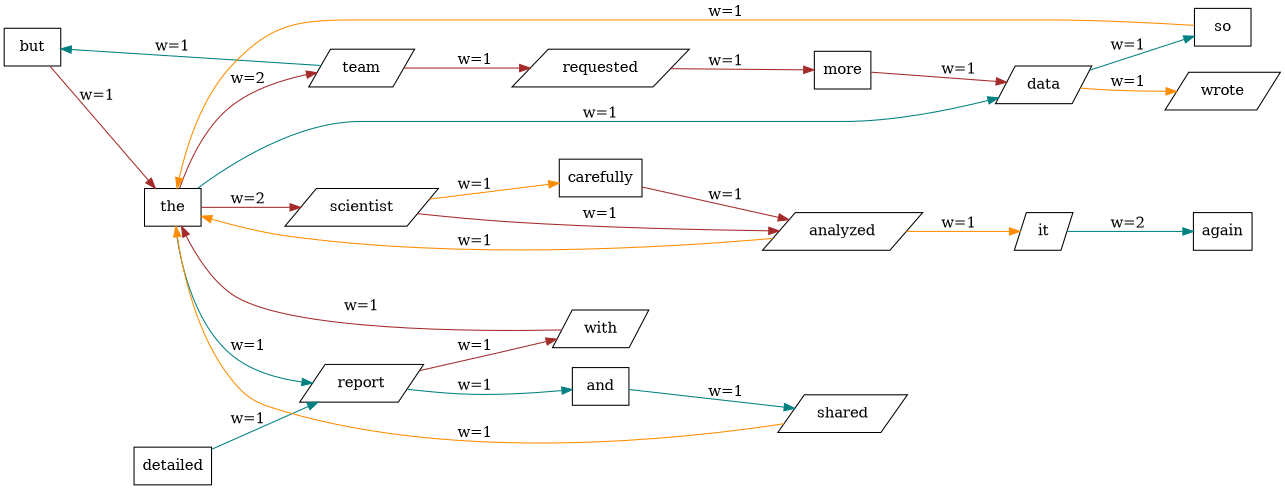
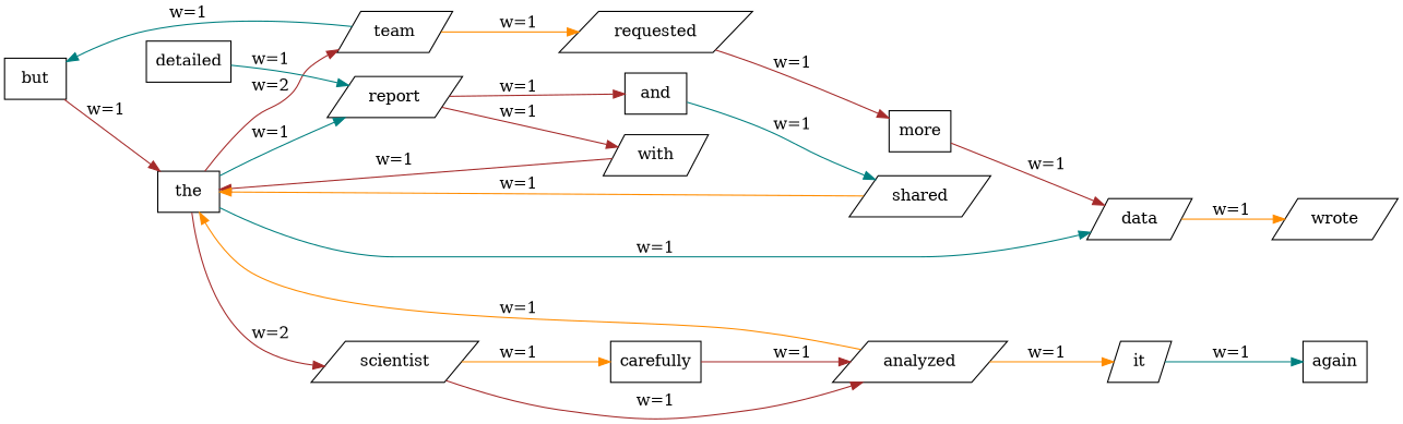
  digraph {
    rankdir=LR
    node [shape=parallelogram]
    edge [color=brown]
    but [shape=box]
    the [shape=box]
    data
    scientist
    team
    report
    wrote
-   so [shape=box]
    carefully [shape=box]
    analyzed
    requested
    with
    and [shape=box]
    detailed [shape=box]
    shared
    it
    again [shape=box]
    more [shape=box]
    but -> the [label="w=1"]
    the -> data [color=teal label="w=1"]
    the -> scientist [label="w=2"]
    the -> team [label="w=2"]
    the -> report [color=teal label="w=1"]
    data -> wrote [color=darkorange label="w=1"]
-   data -> so [color=teal label="w=1"]
    scientist -> carefully [color=darkorange label="w=1"]
    scientist -> analyzed [label="w=1"]
    team -> but [color=teal label="w=1"]
-   team -> requested [label="w=1"]
+   team -> requested [color=darkorange label="w=1"]
    report -> with [label="w=1"]
-   report -> and [color=teal label="w=1"]
-   so -> the [color=darkorange label="w=1"]
+   report -> and [label="w=1"]
    carefully -> analyzed [label="w=1"]
    analyzed -> the [color=darkorange label="w=1"]
    analyzed -> it [color=darkorange label="w=1"]
    requested -> more [label="w=1"]
    with -> the [label="w=1"]
    and -> shared [color=teal label="w=1"]
    detailed -> report [color=teal label="w=1"]
    shared -> the [color=darkorange label="w=1"]
-   it -> again [color=teal label="w=2"]
+   it -> again [color=teal label="w=1"]
    more -> data [label="w=1"]
  }
